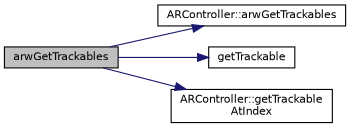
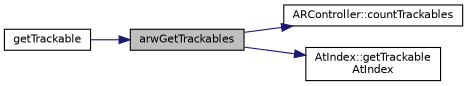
  digraph {
    rankdir=LR
    node [color=black fillcolor=white fontname=Helvetica fontsize=10 shape=record style=filled]
    edge [color=midnightblue fontname=Helvetica fontsize=10 labelfontname=Helvetica labelfontsize=10 style=solid]
    n1 [fillcolor=grey75 fontcolor=black height=0.2 label=arwGetTrackables width=0.4]
-   n2 [height=0.2 label="ARController::arwGetTrackables" width=0.4]
+   n2 [height=0.2 label="ARController::countTrackables" width=0.4]
    n3 [height=0.2 label=getTrackable width=0.4]
-   n4 [height=0.2 label="ARController::getTrackable\lAtIndex" width=0.4]
+   n4 [height=0.2 label="AtIndex::getTrackable\lAtIndex" width=0.4]
    n1 -> n2
-   n1 -> n3
+   n3 -> n1
    n1 -> n4
  }
